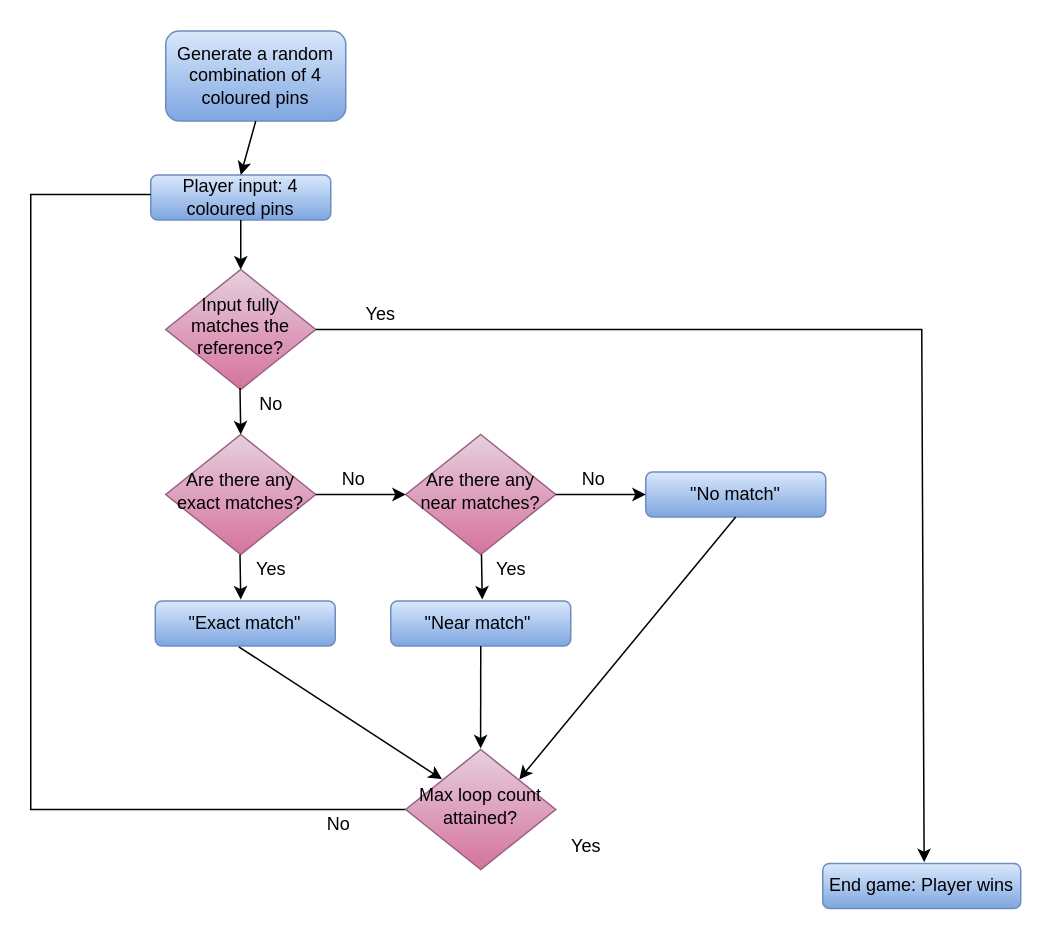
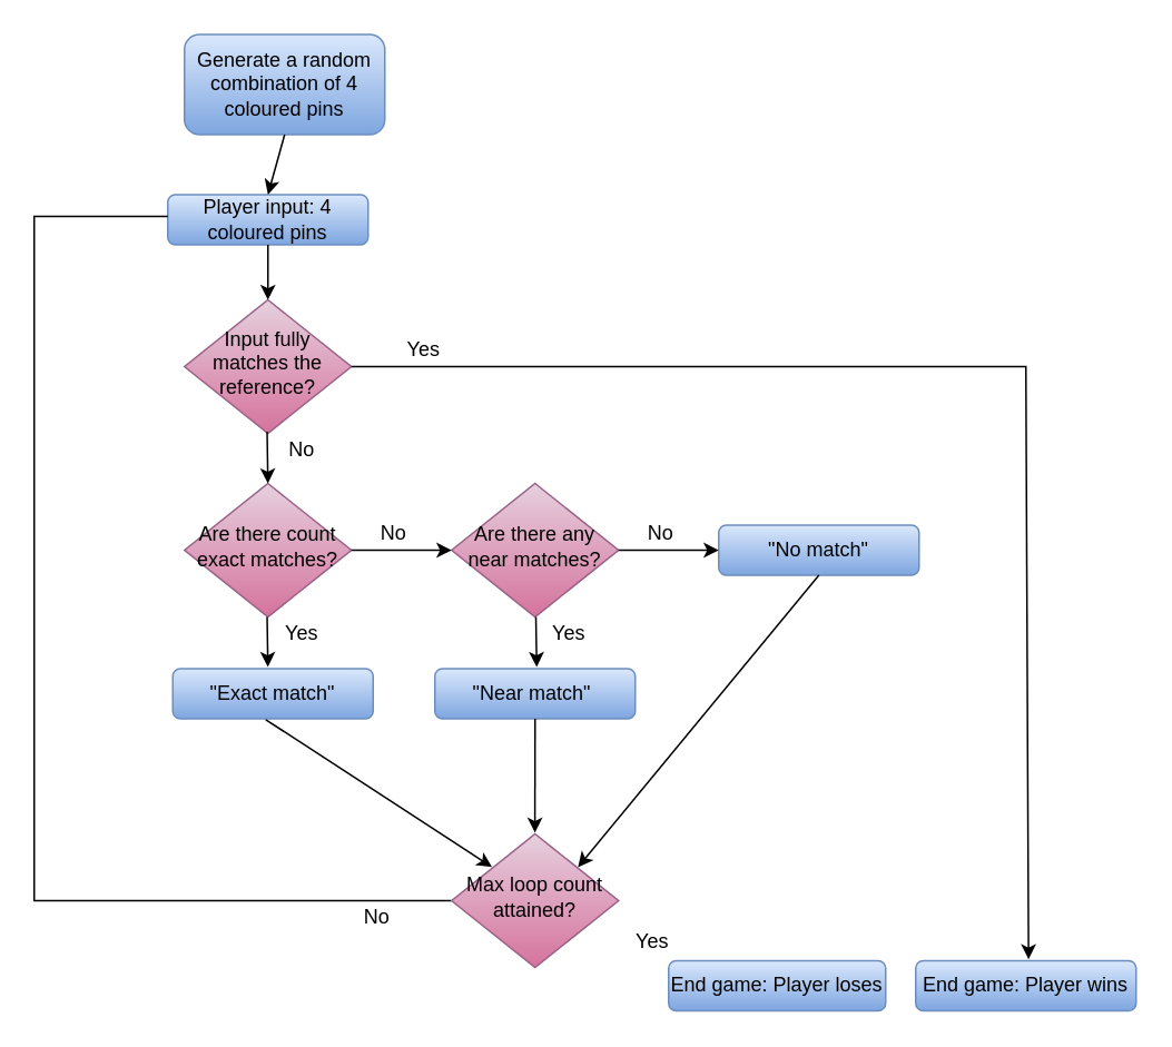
  <mxCell id="0" />
  <mxCell id="1" parent="0" />
- <mxCell id="2" value="Are there any exact matches?" style="rhombus;whiteSpace=wrap;html=1;shadow=0;fontFamily=Helvetica;fontSize=12;align=center;strokeWidth=1;spacing=6;spacingTop=-4;fillColor=#e6d0de;gradientColor=#d5739d;strokeColor=#996185;" parent="1" vertex="1"><mxGeometry x="110" y="289" width="100" height="80" as="geometry" /></mxCell>
+ <mxCell id="2" value="Are there count exact matches?" style="rhombus;whiteSpace=wrap;html=1;shadow=0;fontFamily=Helvetica;fontSize=12;align=center;strokeWidth=1;spacing=6;spacingTop=-4;fillColor=#e6d0de;gradientColor=#d5739d;strokeColor=#996185;" parent="1" vertex="1"><mxGeometry x="110" y="289" width="100" height="80" as="geometry" /></mxCell>
  <mxCell id="3" value="Generate a random combination of 4 coloured pins" style="rounded=1;whiteSpace=wrap;html=1;fillColor=#dae8fc;strokeColor=#6c8ebf;gradientColor=#7ea6e0;" vertex="1" parent="1"><mxGeometry x="110" y="20" width="120" height="60" as="geometry" /></mxCell>
  <mxCell id="4" value="Player input: 4 coloured pins" style="rounded=1;whiteSpace=wrap;html=1;fillColor=#dae8fc;strokeColor=#6c8ebf;gradientColor=#7ea6e0;" vertex="1" parent="1"><mxGeometry x="100" y="116" width="120" height="30" as="geometry" /></mxCell>
  <mxCell id="5" value="Are there any near matches?" style="rhombus;whiteSpace=wrap;html=1;shadow=0;fontFamily=Helvetica;fontSize=12;align=center;strokeWidth=1;spacing=6;spacingTop=-4;fillColor=#e6d0de;gradientColor=#d5739d;strokeColor=#996185;" vertex="1" parent="1"><mxGeometry x="270" y="289" width="100" height="80" as="geometry" /></mxCell>
  <mxCell id="6" value="&quot;Exact match&quot;" style="rounded=1;whiteSpace=wrap;html=1;fillColor=#dae8fc;gradientColor=#7ea6e0;strokeColor=#6c8ebf;" vertex="1" parent="1"><mxGeometry x="103" y="400" width="120" height="30" as="geometry" /></mxCell>
  <mxCell id="7" value="&quot;Near match&quot;&amp;nbsp;" style="rounded=1;whiteSpace=wrap;html=1;fillColor=#dae8fc;gradientColor=#7ea6e0;strokeColor=#6c8ebf;" vertex="1" parent="1"><mxGeometry x="260" y="400" width="120" height="30" as="geometry" /></mxCell>
  <mxCell id="8" value="&quot;No match&quot;" style="rounded=1;whiteSpace=wrap;html=1;fillColor=#dae8fc;gradientColor=#7ea6e0;strokeColor=#6c8ebf;" vertex="1" parent="1"><mxGeometry x="430" y="314" width="120" height="30" as="geometry" /></mxCell>
  <mxCell id="9" value="" style="endArrow=none;html=1;rounded=0;entryX=0;entryY=0.433;entryDx=0;entryDy=0;entryPerimeter=0;exitX=0;exitY=0.5;exitDx=0;exitDy=0;" edge="1" parent="1" source="18" target="4"><mxGeometry width="50" height="50" relative="1" as="geometry"><mxPoint x="240" y="539" as="sourcePoint" /><mxPoint x="90" y="129" as="targetPoint" /><Array as="points"><mxPoint x="20" y="539" /><mxPoint x="20" y="359" /><mxPoint x="20" y="129" /></Array></mxGeometry></mxCell>
  <mxCell id="10" value="Input fully matches the reference?" style="rhombus;whiteSpace=wrap;html=1;shadow=0;fontFamily=Helvetica;fontSize=12;align=center;strokeWidth=1;spacing=6;spacingTop=-4;fillColor=#e6d0de;strokeColor=#996185;gradientColor=#d5739d;" vertex="1" parent="1"><mxGeometry x="110" y="179" width="100" height="80" as="geometry" /></mxCell>
  <mxCell id="11" value="No" style="text;html=1;align=center;verticalAlign=middle;resizable=0;points=[];autosize=1;strokeColor=none;fillColor=none;" vertex="1" parent="1"><mxGeometry x="165" y="259" width="30" height="20" as="geometry" /></mxCell>
  <mxCell id="12" value="" style="endArrow=classic;html=1;rounded=0;entryX=0.512;entryY=-0.03;entryDx=0;entryDy=0;entryPerimeter=0;" edge="1" parent="1"><mxGeometry width="50" height="50" relative="1" as="geometry"><mxPoint x="210" y="219" as="sourcePoint" /><mxPoint x="615.584" y="574.1" as="targetPoint" /><Array as="points"><mxPoint x="614" y="219" /></Array></mxGeometry></mxCell>
  <mxCell id="13" value="Yes" style="text;html=1;align=center;verticalAlign=middle;resizable=0;points=[];autosize=1;strokeColor=none;fillColor=none;" vertex="1" parent="1"><mxGeometry x="233" y="199" width="40" height="20" as="geometry" /></mxCell>
  <mxCell id="14" value="End game: Player wins" style="rounded=1;whiteSpace=wrap;html=1;fillColor=#dae8fc;gradientColor=#7ea6e0;strokeColor=#6c8ebf;" vertex="1" parent="1"><mxGeometry x="548" y="575" width="132" height="30" as="geometry" /></mxCell>
  <mxCell id="15" value="" style="endArrow=classic;html=1;rounded=0;exitX=0.464;exitY=1.017;exitDx=0;exitDy=0;entryX=0.242;entryY=0.248;entryDx=0;entryDy=0;entryPerimeter=0;exitPerimeter=0;" edge="1" parent="1" source="6" target="18"><mxGeometry width="50" height="50" relative="1" as="geometry"><mxPoint x="159.5" y="457" as="sourcePoint" /><mxPoint x="240" y="489" as="targetPoint" /></mxGeometry></mxCell>
  <mxCell id="16" value="" style="endArrow=classic;html=1;rounded=0;exitX=0.5;exitY=1;exitDx=0;exitDy=0;entryX=0.499;entryY=-0.009;entryDx=0;entryDy=0;entryPerimeter=0;" edge="1" parent="1" source="7" target="18"><mxGeometry width="50" height="50" relative="1" as="geometry"><mxPoint x="319.5" y="447" as="sourcePoint" /><mxPoint x="319.5" y="477" as="targetPoint" /></mxGeometry></mxCell>
  <mxCell id="17" value="" style="endArrow=classic;html=1;rounded=0;exitX=0.5;exitY=1;exitDx=0;exitDy=0;entryX=0.757;entryY=0.249;entryDx=0;entryDy=0;entryPerimeter=0;" edge="1" parent="1" source="8" target="18"><mxGeometry width="50" height="50" relative="1" as="geometry"><mxPoint x="490" y="349" as="sourcePoint" /><mxPoint x="380" y="479" as="targetPoint" /><Array as="points" /></mxGeometry></mxCell>
  <mxCell id="18" value="Max loop count attained?" style="rhombus;whiteSpace=wrap;html=1;shadow=0;fontFamily=Helvetica;fontSize=12;align=center;strokeWidth=1;spacing=6;spacingTop=-4;fillColor=#e6d0de;gradientColor=#d5739d;strokeColor=#996185;" vertex="1" parent="1"><mxGeometry x="270" y="499" width="100" height="80" as="geometry" /></mxCell>
+ <mxCell id="19" value="End game: Player loses" style="rounded=1;whiteSpace=wrap;html=1;fillColor=#dae8fc;gradientColor=#7ea6e0;strokeColor=#6c8ebf;" vertex="1" parent="1"><mxGeometry x="400" y="575" width="130" height="30" as="geometry" /></mxCell>
  <mxCell id="20" value="" style="endArrow=classic;html=1;rounded=0;entryX=0.5;entryY=0;entryDx=0;entryDy=0;" edge="1" parent="1" target="2"><mxGeometry width="50" height="50" relative="1" as="geometry"><mxPoint x="159.5" y="258" as="sourcePoint" /><mxPoint x="160" y="288" as="targetPoint" /></mxGeometry></mxCell>
  <mxCell id="21" value="" style="endArrow=classic;html=1;rounded=0;" edge="1" parent="1"><mxGeometry width="50" height="50" relative="1" as="geometry"><mxPoint x="159.5" y="369" as="sourcePoint" /><mxPoint x="160" y="399" as="targetPoint" /></mxGeometry></mxCell>
  <mxCell id="22" value="" style="endArrow=classic;html=1;rounded=0;" edge="1" parent="1"><mxGeometry width="50" height="50" relative="1" as="geometry"><mxPoint x="320.5" y="369" as="sourcePoint" /><mxPoint x="321" y="399" as="targetPoint" /></mxGeometry></mxCell>
  <mxCell id="23" value="" style="endArrow=classic;html=1;rounded=0;exitX=1;exitY=0.5;exitDx=0;exitDy=0;entryX=0;entryY=0.5;entryDx=0;entryDy=0;" edge="1" parent="1" source="2" target="5"><mxGeometry width="50" height="50" relative="1" as="geometry"><mxPoint x="260" y="399" as="sourcePoint" /><mxPoint x="260" y="329" as="targetPoint" /></mxGeometry></mxCell>
  <mxCell id="24" value="" style="endArrow=classic;html=1;rounded=0;exitX=1;exitY=0.5;exitDx=0;exitDy=0;entryX=0;entryY=0.5;entryDx=0;entryDy=0;" edge="1" parent="1" target="8"><mxGeometry width="50" height="50" relative="1" as="geometry"><mxPoint x="370" y="329" as="sourcePoint" /><mxPoint x="420" y="329" as="targetPoint" /></mxGeometry></mxCell>
  <mxCell id="25" value="" style="endArrow=classic;html=1;rounded=0;exitX=0.5;exitY=1;exitDx=0;exitDy=0;" edge="1" parent="1" source="4" target="10"><mxGeometry width="50" height="50" relative="1" as="geometry"><mxPoint x="155" y="146" as="sourcePoint" /><mxPoint x="195" y="146" as="targetPoint" /></mxGeometry></mxCell>
  <mxCell id="26" value="" style="endArrow=classic;html=1;rounded=0;exitX=0.5;exitY=1;exitDx=0;exitDy=0;strokeColor=#000000;" edge="1" parent="1" source="3"><mxGeometry width="50" height="50" relative="1" as="geometry"><mxPoint x="160" y="83" as="sourcePoint" /><mxPoint x="160" y="116" as="targetPoint" /></mxGeometry></mxCell>
  <mxCell id="27" value="No" style="text;html=1;align=center;verticalAlign=middle;resizable=0;points=[];autosize=1;strokeColor=none;fillColor=none;" vertex="1" parent="1"><mxGeometry x="220" y="309" width="30" height="20" as="geometry" /></mxCell>
  <mxCell id="28" value="No" style="text;html=1;align=center;verticalAlign=middle;resizable=0;points=[];autosize=1;strokeColor=none;fillColor=none;" vertex="1" parent="1"><mxGeometry x="380" y="309" width="30" height="20" as="geometry" /></mxCell>
  <mxCell id="29" value="Yes" style="text;html=1;align=center;verticalAlign=middle;resizable=0;points=[];autosize=1;strokeColor=none;fillColor=none;" vertex="1" parent="1"><mxGeometry x="160" y="369" width="40" height="20" as="geometry" /></mxCell>
  <mxCell id="30" value="Yes" style="text;html=1;align=center;verticalAlign=middle;resizable=0;points=[];autosize=1;strokeColor=none;fillColor=none;" vertex="1" parent="1"><mxGeometry x="320" y="369" width="40" height="20" as="geometry" /></mxCell>
  <mxCell id="31" value="No" style="text;html=1;align=center;verticalAlign=middle;resizable=0;points=[];autosize=1;strokeColor=none;fillColor=none;" vertex="1" parent="1"><mxGeometry x="210" y="539" width="30" height="20" as="geometry" /></mxCell>
  <mxCell id="32" value="Yes" style="text;html=1;align=center;verticalAlign=middle;resizable=0;points=[];autosize=1;strokeColor=none;fillColor=none;" vertex="1" parent="1"><mxGeometry x="370" y="554" width="40" height="20" as="geometry" /></mxCell>
